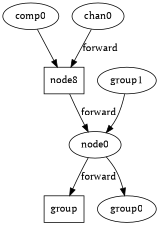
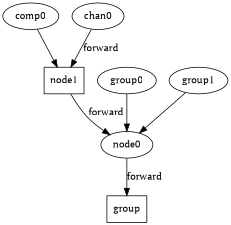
  digraph {
    fontname="PT Serif"
    node [fontname="PT Serif"]
    edge [fontname="PT Serif"]
    n1 [label=group shape=box]
    node0 [shape=ellipse]
-   node1 [shape=box label=node8]
+   node1 [shape=box]
    comp0
    chan0
    group0
    n7 [label=group1]
    node0 -> n1 [label=forward]
    node1 -> node0 [label=forward]
    comp0 -> node1
    chan0 -> node1 [label=forward]
-   node0 -> group0
+   group0 -> node0
    n7 -> node0
  }
